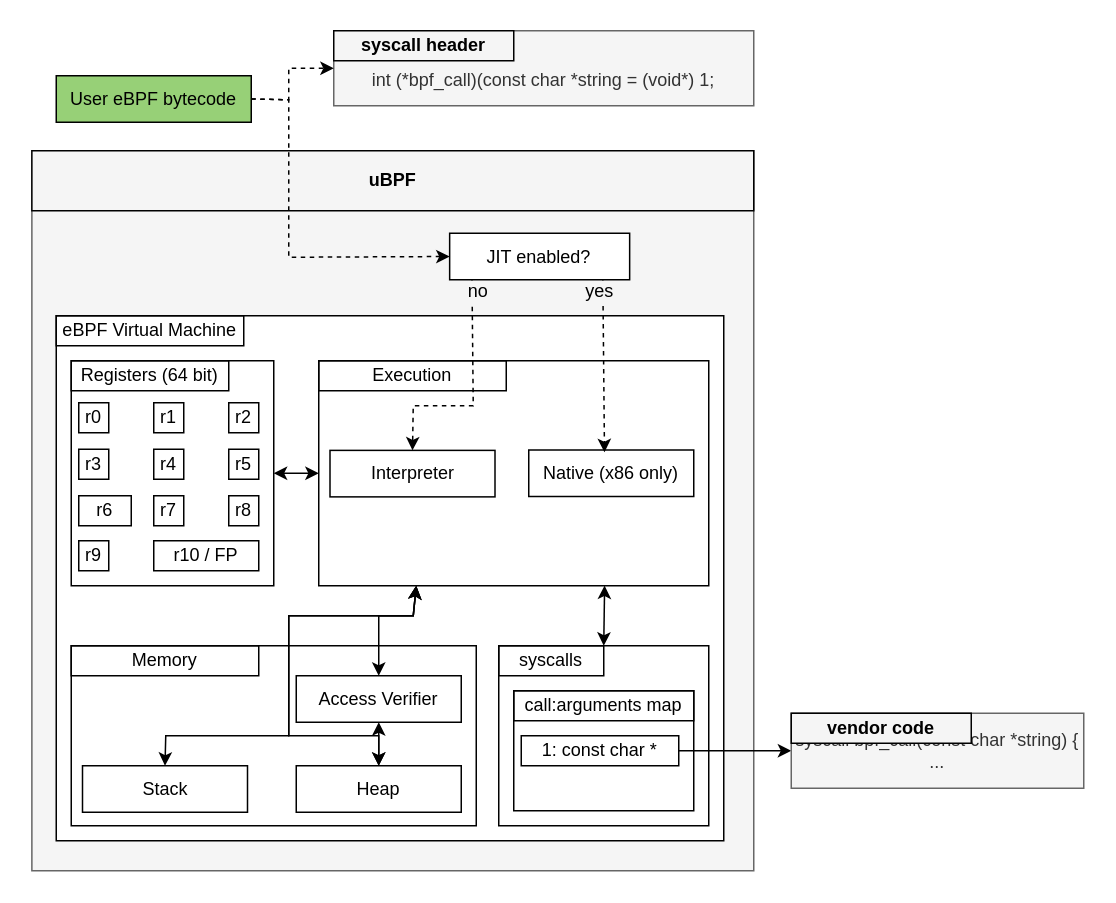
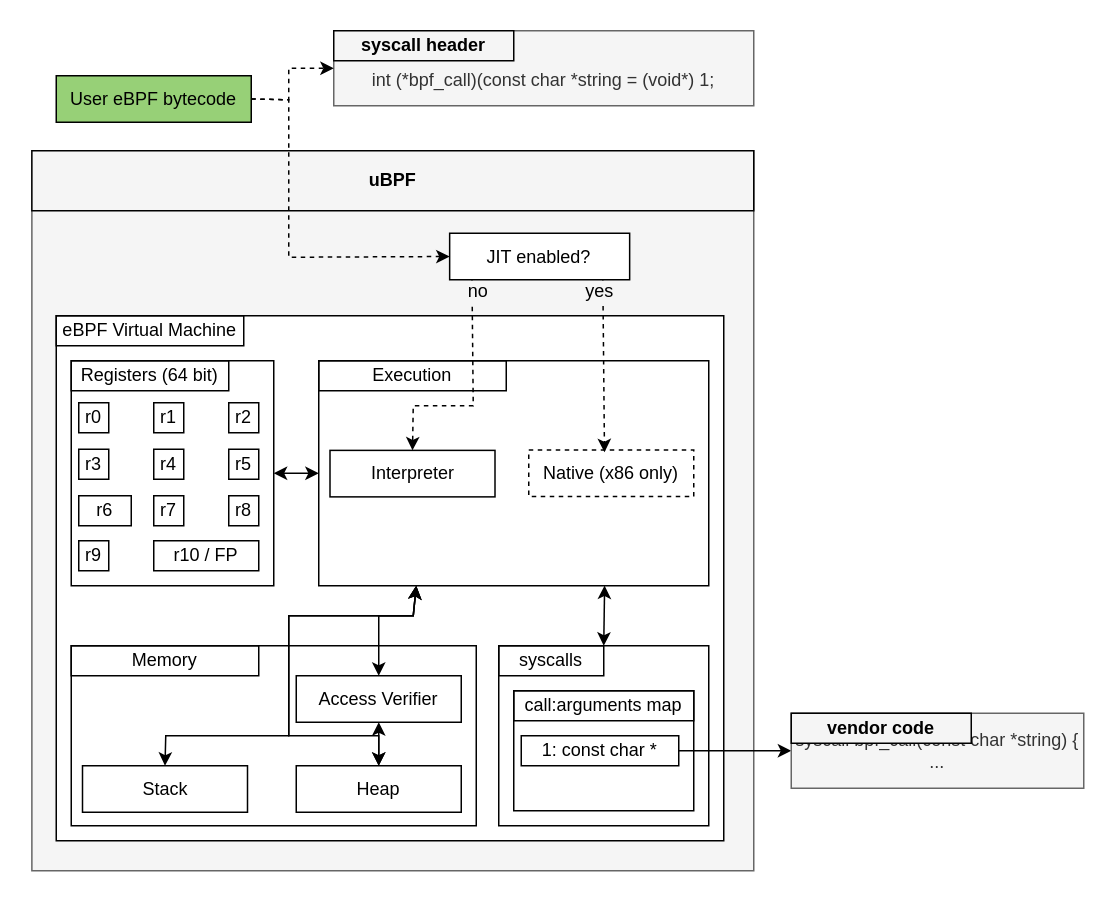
  <mxCell id="0" />
  <mxCell id="1" parent="0" />
  <mxCell id="2" value="" style="rounded=0;whiteSpace=wrap;html=1;strokeColor=#666666;fontColor=#333333;fillColor=#F5F5F5;" parent="1" vertex="1"><mxGeometry x="20.75" y="100" width="481.25" height="480" as="geometry" /></mxCell>
  <mxCell id="3" value="" style="rounded=0;whiteSpace=wrap;html=1;fillColor=#FFFFFF;" vertex="1" parent="1"><mxGeometry x="37" y="210" width="445" height="350" as="geometry" /></mxCell>
  <mxCell id="4" value="uBPF" style="text;html=1;align=center;verticalAlign=middle;whiteSpace=wrap;rounded=0;strokeColor=#000000;fillColor=#F5F5F5;fontStyle=1;" parent="1" vertex="1"><mxGeometry x="20.75" y="100" width="481.25" height="40" as="geometry" /></mxCell>
  <mxCell id="5" value="eBPF Virtual Machine" style="text;html=1;fillColor=none;align=center;verticalAlign=middle;whiteSpace=wrap;rounded=0;strokeColor=#000000;" vertex="1" parent="1"><mxGeometry x="37" y="210" width="125" height="20" as="geometry" /></mxCell>
  <mxCell id="6" value="User eBPF bytecode" style="rounded=0;whiteSpace=wrap;html=1;fillColor=#97D077;" vertex="1" parent="1"><mxGeometry x="37" y="50" width="130" height="31" as="geometry" /></mxCell>
  <mxCell id="7" value="" style="rounded=0;whiteSpace=wrap;html=1;fillColor=#FFFFFF;" vertex="1" parent="1"><mxGeometry x="212" y="240" width="260" height="150" as="geometry" /></mxCell>
  <mxCell id="8" value="Execution" style="text;html=1;fillColor=none;align=center;verticalAlign=middle;whiteSpace=wrap;rounded=0;strokeColor=#000000;" vertex="1" parent="1"><mxGeometry x="212" y="240" width="125" height="20" as="geometry" /></mxCell>
  <mxCell id="9" value="" style="group" vertex="1" connectable="0" parent="1"><mxGeometry x="222" y="299.75" width="110" height="31" as="geometry" /></mxCell>
  <mxCell id="10" value="Interpreter" style="rounded=0;whiteSpace=wrap;html=1;fillColor=#FFFFFF;" vertex="1" parent="9"><mxGeometry x="-2.5" width="110" height="31" as="geometry" /></mxCell>
  <mxCell id="11" value="" style="group" vertex="1" connectable="0" parent="1"><mxGeometry x="352" y="299.5" width="110" height="31" as="geometry" /></mxCell>
- <mxCell id="12" value="Native (x86 only)" style="rounded=0;whiteSpace=wrap;html=1;fillColor=#FFFFFF;" vertex="1" parent="11"><mxGeometry width="110" height="31" as="geometry" /></mxCell>
+ <mxCell id="12" value="Native (x86 only)" style="rounded=0;whiteSpace=wrap;html=1;fillColor=#FFFFFF;dashed=1;" vertex="1" parent="11"><mxGeometry width="110" height="31" as="geometry" /></mxCell>
  <mxCell id="13" value="" style="rounded=0;whiteSpace=wrap;html=1;fillColor=#FFFFFF;" vertex="1" parent="1"><mxGeometry x="47" y="240" width="135" height="150" as="geometry" /></mxCell>
  <mxCell id="14" value="Registers (64 bit)" style="text;html=1;fillColor=none;align=center;verticalAlign=middle;whiteSpace=wrap;rounded=0;strokeColor=#000000;" vertex="1" parent="1"><mxGeometry x="47" y="240" width="105" height="20" as="geometry" /></mxCell>
  <mxCell id="15" value="" style="group" vertex="1" connectable="0" parent="1"><mxGeometry x="62" y="268" width="110" height="31" as="geometry" /></mxCell>
  <mxCell id="16" value="r0" style="rounded=0;whiteSpace=wrap;html=1;fillColor=#FFFFFF;" vertex="1" parent="15"><mxGeometry x="-10" width="20" height="20" as="geometry" /></mxCell>
  <mxCell id="17" value="r1" style="rounded=0;whiteSpace=wrap;html=1;fillColor=#FFFFFF;" vertex="1" parent="15"><mxGeometry x="40" width="20" height="20" as="geometry" /></mxCell>
  <mxCell id="18" value="r2" style="rounded=0;whiteSpace=wrap;html=1;fillColor=#FFFFFF;" vertex="1" parent="1"><mxGeometry x="152" y="268" width="20" height="20" as="geometry" /></mxCell>
  <mxCell id="19" value="r3" style="rounded=0;whiteSpace=wrap;html=1;fillColor=#FFFFFF;" vertex="1" parent="1"><mxGeometry x="52" y="299" width="20" height="20" as="geometry" /></mxCell>
  <mxCell id="20" value="r4" style="rounded=0;whiteSpace=wrap;html=1;fillColor=#FFFFFF;" vertex="1" parent="1"><mxGeometry x="102" y="299" width="20" height="20" as="geometry" /></mxCell>
  <mxCell id="21" value="r5" style="rounded=0;whiteSpace=wrap;html=1;fillColor=#FFFFFF;" vertex="1" parent="1"><mxGeometry x="152" y="299" width="20" height="20" as="geometry" /></mxCell>
  <mxCell id="22" value="r6" style="rounded=0;whiteSpace=wrap;html=1;fillColor=#FFFFFF;" vertex="1" parent="1"><mxGeometry x="52" y="330" width="35" height="20" as="geometry" /></mxCell>
  <mxCell id="23" value="r7" style="rounded=0;whiteSpace=wrap;html=1;fillColor=#FFFFFF;" vertex="1" parent="1"><mxGeometry x="102" y="330" width="20" height="20" as="geometry" /></mxCell>
  <mxCell id="24" value="r8" style="rounded=0;whiteSpace=wrap;html=1;fillColor=#FFFFFF;" vertex="1" parent="1"><mxGeometry x="152" y="330" width="20" height="20" as="geometry" /></mxCell>
  <mxCell id="25" value="r10 / FP" style="rounded=0;whiteSpace=wrap;html=1;fillColor=#FFFFFF;" vertex="1" parent="1"><mxGeometry x="102" y="360" width="70" height="20" as="geometry" /></mxCell>
  <mxCell id="26" value="r9" style="rounded=0;whiteSpace=wrap;html=1;fillColor=#FFFFFF;" vertex="1" parent="1"><mxGeometry x="52" y="360" width="20" height="20" as="geometry" /></mxCell>
  <mxCell id="27" value="" style="rounded=0;whiteSpace=wrap;html=1;fillColor=#FFFFFF;" vertex="1" parent="1"><mxGeometry x="47" y="430" width="270" height="120" as="geometry" /></mxCell>
  <mxCell id="28" value="" style="group" vertex="1" connectable="0" parent="1"><mxGeometry x="57" y="510" width="110" height="31" as="geometry" /></mxCell>
  <mxCell id="29" value="Stack" style="rounded=0;whiteSpace=wrap;html=1;fillColor=#FFFFFF;" vertex="1" parent="28"><mxGeometry x="-2.5" width="110" height="31" as="geometry" /></mxCell>
  <mxCell id="30" value="" style="group" vertex="1" connectable="0" parent="1"><mxGeometry x="197" y="510" width="110" height="31" as="geometry" /></mxCell>
  <mxCell id="31" value="Heap" style="rounded=0;whiteSpace=wrap;html=1;fillColor=#FFFFFF;" vertex="1" parent="30"><mxGeometry width="110" height="31" as="geometry" /></mxCell>
  <mxCell id="32" value="" style="group" vertex="1" connectable="0" parent="1"><mxGeometry x="197" y="450" width="110" height="31" as="geometry" /></mxCell>
  <mxCell id="33" value="Access Verifier" style="rounded=0;whiteSpace=wrap;html=1;fillColor=#FFFFFF;" vertex="1" parent="32"><mxGeometry width="110" height="31" as="geometry" /></mxCell>
  <mxCell id="34" value="" style="endArrow=classic;startArrow=classic;html=1;rounded=0;fontFamily=Helvetica;fontSize=12;fontColor=#000000;entryX=0;entryY=0.5;entryDx=0;entryDy=0;exitX=1;exitY=0.5;exitDx=0;exitDy=0;" edge="1" parent="1" source="13" target="7"><mxGeometry width="50" height="50" relative="1" as="geometry"><mxPoint x="-88" y="470" as="sourcePoint" /><mxPoint x="-38" y="420" as="targetPoint" /></mxGeometry></mxCell>
  <mxCell id="35" value="" style="endArrow=classic;startArrow=classic;html=1;rounded=0;fontFamily=Helvetica;fontSize=12;fontColor=#000000;exitX=0.5;exitY=0;exitDx=0;exitDy=0;entryX=0.25;entryY=1;entryDx=0;entryDy=0;" edge="1" parent="1" source="29" target="7"><mxGeometry width="50" height="50" relative="1" as="geometry"><mxPoint x="-13" y="470" as="sourcePoint" /><mxPoint x="192" y="400" as="targetPoint" /><Array as="points"><mxPoint x="110" y="490" /><mxPoint x="192" y="490" /><mxPoint x="192" y="410" /><mxPoint x="275" y="410" /></Array></mxGeometry></mxCell>
  <mxCell id="36" value="" style="endArrow=classic;startArrow=classic;html=1;rounded=0;fontFamily=Helvetica;fontSize=12;fontColor=#000000;exitX=0.5;exitY=0;exitDx=0;exitDy=0;entryX=0.25;entryY=1;entryDx=0;entryDy=0;" edge="1" parent="1" source="31" target="7"><mxGeometry width="50" height="50" relative="1" as="geometry"><mxPoint x="348.05" y="498.605" as="sourcePoint" /><mxPoint x="347" y="400" as="targetPoint" /><Array as="points"><mxPoint x="252" y="490" /><mxPoint x="192" y="490" /><mxPoint x="192" y="410" /><mxPoint x="275" y="410" /></Array></mxGeometry></mxCell>
  <mxCell id="37" value="" style="endArrow=classic;startArrow=classic;html=1;rounded=0;fontFamily=Helvetica;fontSize=12;fontColor=#000000;exitX=0.5;exitY=0;exitDx=0;exitDy=0;entryX=0.25;entryY=1;entryDx=0;entryDy=0;" edge="1" parent="1" source="33" target="7"><mxGeometry width="50" height="50" relative="1" as="geometry"><mxPoint x="437" y="500" as="sourcePoint" /><mxPoint x="352" y="390" as="targetPoint" /><Array as="points"><mxPoint x="252" y="410" /><mxPoint x="275" y="410" /></Array></mxGeometry></mxCell>
  <mxCell id="38" value="" style="endArrow=classic;startArrow=classic;html=1;rounded=0;fontFamily=Helvetica;fontSize=12;fontColor=#000000;exitX=0.5;exitY=0;exitDx=0;exitDy=0;entryX=0.5;entryY=1;entryDx=0;entryDy=0;" edge="1" parent="1" source="31" target="33"><mxGeometry width="50" height="50" relative="1" as="geometry"><mxPoint x="407" y="450" as="sourcePoint" /><mxPoint x="347" y="400" as="targetPoint" /><Array as="points" /></mxGeometry></mxCell>
  <mxCell id="39" value="Memory" style="text;html=1;fillColor=none;align=center;verticalAlign=middle;whiteSpace=wrap;rounded=0;strokeColor=#000000;" vertex="1" parent="1"><mxGeometry x="47" y="430" width="125" height="20" as="geometry" /></mxCell>
  <mxCell id="40" value="" style="rounded=0;whiteSpace=wrap;html=1;fillColor=#FFFFFF;align=left;verticalAlign=top;" vertex="1" parent="1"><mxGeometry x="332" y="430" width="140" height="120" as="geometry" /></mxCell>
  <mxCell id="41" value="syscalls" style="text;html=1;fillColor=none;align=center;verticalAlign=middle;whiteSpace=wrap;rounded=0;strokeColor=#000000;" vertex="1" parent="1"><mxGeometry x="332" y="430" width="70" height="20" as="geometry" /></mxCell>
  <mxCell id="42" value="" style="endArrow=classic;startArrow=classic;html=1;rounded=0;fontFamily=Helvetica;fontSize=5;fontColor=#000000;entryX=0.733;entryY=0.999;entryDx=0;entryDy=0;exitX=0.5;exitY=0;exitDx=0;exitDy=0;entryPerimeter=0;" edge="1" parent="1" source="40" target="7"><mxGeometry width="50" height="50" relative="1" as="geometry"><mxPoint x="400" y="430" as="sourcePoint" /><mxPoint x="602" y="410" as="targetPoint" /></mxGeometry></mxCell>
  <mxCell id="43" value="" style="endArrow=classic;html=1;rounded=0;fontFamily=Helvetica;fontSize=5;fontColor=#000000;exitX=1;exitY=0.5;exitDx=0;exitDy=0;dashed=1;entryX=0;entryY=0.5;entryDx=0;entryDy=0;" edge="1" parent="1" source="6" target="49"><mxGeometry width="50" height="50" relative="1" as="geometry"><mxPoint x="282" y="110" as="sourcePoint" /><mxPoint x="279.5" y="45.5" as="targetPoint" /><Array as="points"><mxPoint x="192" y="66" /><mxPoint x="192" y="171" /></Array></mxGeometry></mxCell>
  <mxCell id="44" value="" style="endArrow=classic;html=1;rounded=0;fontFamily=Helvetica;fontSize=5;fontColor=#000000;exitX=0.124;exitY=0.998;exitDx=0;exitDy=0;dashed=1;entryX=0.5;entryY=0;entryDx=0;entryDy=0;exitPerimeter=0;" edge="1" parent="1" source="49"><mxGeometry width="50" height="50" relative="1" as="geometry"><mxPoint x="315.125" y="91" as="sourcePoint" /><mxPoint x="274.5" y="299.75" as="targetPoint" /><Array as="points"><mxPoint x="315" y="270" /><mxPoint x="275" y="270" /></Array></mxGeometry></mxCell>
  <mxCell id="45" value="no" style="edgeLabel;html=1;align=center;verticalAlign=middle;resizable=0;points=[];fontSize=12;fontFamily=Helvetica;fontColor=#000000;labelBackgroundColor=#F5F5F5;" vertex="1" connectable="0" parent="44"><mxGeometry x="-0.913" y="-2" relative="1" as="geometry"><mxPoint x="5" y="1" as="offset" /></mxGeometry></mxCell>
  <mxCell id="46" value="" style="endArrow=classic;html=1;rounded=0;fontFamily=Helvetica;fontSize=5;fontColor=#000000;exitX=0.851;exitY=0.985;exitDx=0;exitDy=0;dashed=1;entryX=0.459;entryY=0.048;entryDx=0;entryDy=0;entryPerimeter=0;exitPerimeter=0;" edge="1" parent="1" source="49" target="12"><mxGeometry width="50" height="50" relative="1" as="geometry"><mxPoint x="329.5" y="101" as="sourcePoint" /><mxPoint x="284.5" y="309.75" as="targetPoint" /><Array as="points" /></mxGeometry></mxCell>
  <mxCell id="47" value="yes" style="edgeLabel;html=1;align=center;verticalAlign=middle;resizable=0;points=[];fontSize=12;fontFamily=Helvetica;fontColor=#000000;labelBackgroundColor=#F5F5F5;" vertex="1" connectable="0" parent="46"><mxGeometry x="-0.913" y="-2" relative="1" as="geometry"><mxPoint x="-1" y="3" as="offset" /></mxGeometry></mxCell>
  <mxCell id="48" value="" style="group" vertex="1" connectable="0" parent="1"><mxGeometry x="302" y="155" width="120" height="31" as="geometry" /></mxCell>
  <mxCell id="49" value="JIT enabled?" style="rounded=0;whiteSpace=wrap;html=1;fillColor=#FFFFFF;" vertex="1" parent="48"><mxGeometry x="-2.727" width="120.0" height="31" as="geometry" /></mxCell>
  <mxCell id="50" value="int (*bpf_call)(const char *string = (void*) 1;" style="rounded=0;whiteSpace=wrap;html=1;strokeColor=#666666;fontColor=#333333;fillColor=#F5F5F5;verticalAlign=bottom;spacingBottom=8;" vertex="1" parent="1"><mxGeometry x="222" y="20" width="280" height="50" as="geometry" /></mxCell>
  <mxCell id="51" value="syscall header" style="text;html=1;align=center;verticalAlign=middle;whiteSpace=wrap;rounded=0;strokeColor=#000000;fillColor=#F5F5F5;fontStyle=1;" vertex="1" parent="1"><mxGeometry x="222" y="20" width="120" height="20" as="geometry" /></mxCell>
  <mxCell id="52" value="" style="rounded=0;whiteSpace=wrap;html=1;fillColor=#FFFFFF;align=left;verticalAlign=top;" vertex="1" parent="1"><mxGeometry x="342" y="460" width="120" height="80" as="geometry" /></mxCell>
  <mxCell id="53" value="&lt;div&gt;&lt;br&gt;&lt;/div&gt;&lt;div&gt;call:arguments map&lt;br&gt;&lt;br&gt;&lt;/div&gt;" style="text;html=1;fillColor=none;align=center;verticalAlign=middle;whiteSpace=wrap;rounded=0;strokeColor=#000000;" vertex="1" parent="1"><mxGeometry x="342" y="460" width="120" height="20" as="geometry" /></mxCell>
  <mxCell id="54" value="1: const char *" style="text;html=1;fillColor=none;align=center;verticalAlign=middle;whiteSpace=wrap;rounded=0;strokeColor=#000000;" vertex="1" parent="1"><mxGeometry x="347" y="490" width="105" height="20" as="geometry" /></mxCell>
  <mxCell id="55" value="" style="endArrow=classic;html=1;rounded=0;fontFamily=Helvetica;fontSize=5;fontColor=#000000;exitX=1;exitY=0.5;exitDx=0;exitDy=0;dashed=1;entryX=0;entryY=0.5;entryDx=0;entryDy=0;" edge="1" parent="1" source="6" target="50"><mxGeometry width="50" height="50" relative="1" as="geometry"><mxPoint x="177" y="75.5" as="sourcePoint" /><mxPoint x="309.273" y="180.5" as="targetPoint" /><Array as="points"><mxPoint x="192" y="66" /><mxPoint x="192" y="45" /></Array></mxGeometry></mxCell>
  <mxCell id="56" value="" style="endArrow=classic;html=1;rounded=0;fontFamily=Helvetica;fontSize=12;fontColor=#000000;exitX=1;exitY=0.5;exitDx=0;exitDy=0;entryX=0;entryY=0.5;entryDx=0;entryDy=0;" edge="1" parent="1" source="54" target="57"><mxGeometry width="50" height="50" relative="1" as="geometry"><mxPoint x="602" y="380" as="sourcePoint" /><mxPoint x="522" y="500" as="targetPoint" /></mxGeometry></mxCell>
  <mxCell id="57" value="syscall bpf_call(const char *string) { ..." style="rounded=0;whiteSpace=wrap;html=1;strokeColor=#666666;fontColor=#333333;fillColor=#F5F5F5;verticalAlign=bottom;spacingTop=0;spacingBottom=8;" vertex="1" parent="1"><mxGeometry x="527" y="475" width="195" height="50" as="geometry" /></mxCell>
  <mxCell id="58" value="vendor code" style="text;html=1;align=center;verticalAlign=middle;whiteSpace=wrap;rounded=0;strokeColor=#000000;fillColor=#F5F5F5;fontStyle=1;" vertex="1" parent="1"><mxGeometry x="527" y="475" width="120" height="20" as="geometry" /></mxCell>
